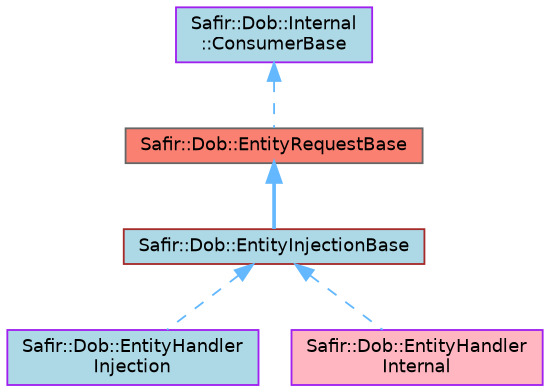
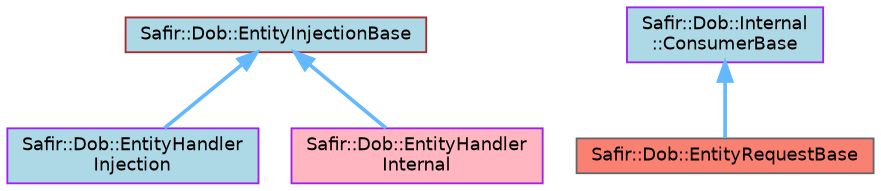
  digraph {
    node [color=purple fillcolor=lightblue fontname=Helvetica fontsize=10 shape=box style=filled]
    edge [color=steelblue1 dir=back fontname=Helvetica fontsize=10 labelfontname=Helvetica labelfontsize=10 style=dashed]
    n1 [color=brown fontcolor=black height=0.2 label="Safir::Dob::EntityInjectionBase" width=0.4]
    n2 [height=0.2 label="Safir::Dob::EntityHandler\lInjection" width=0.4]
    n3 [fillcolor=lightpink height=0.2 label="Safir::Dob::EntityHandler\lInternal" width=0.4]
    n4 [color=gray40 fillcolor=salmon height=0.2 label="Safir::Dob::EntityRequestBase" width=0.4]
    n5 [height=0.2 label="Safir::Dob::Internal\l::ConsumerBase" width=0.4]
-   n1 -> n2
-   n1 -> n3
-   n4 -> n1 [style=bold]
-   n5 -> n4
+   n1 -> n2 [style=bold]
+   n1 -> n3 [style=bold]
+   n5 -> n4 [style=bold]
  }
